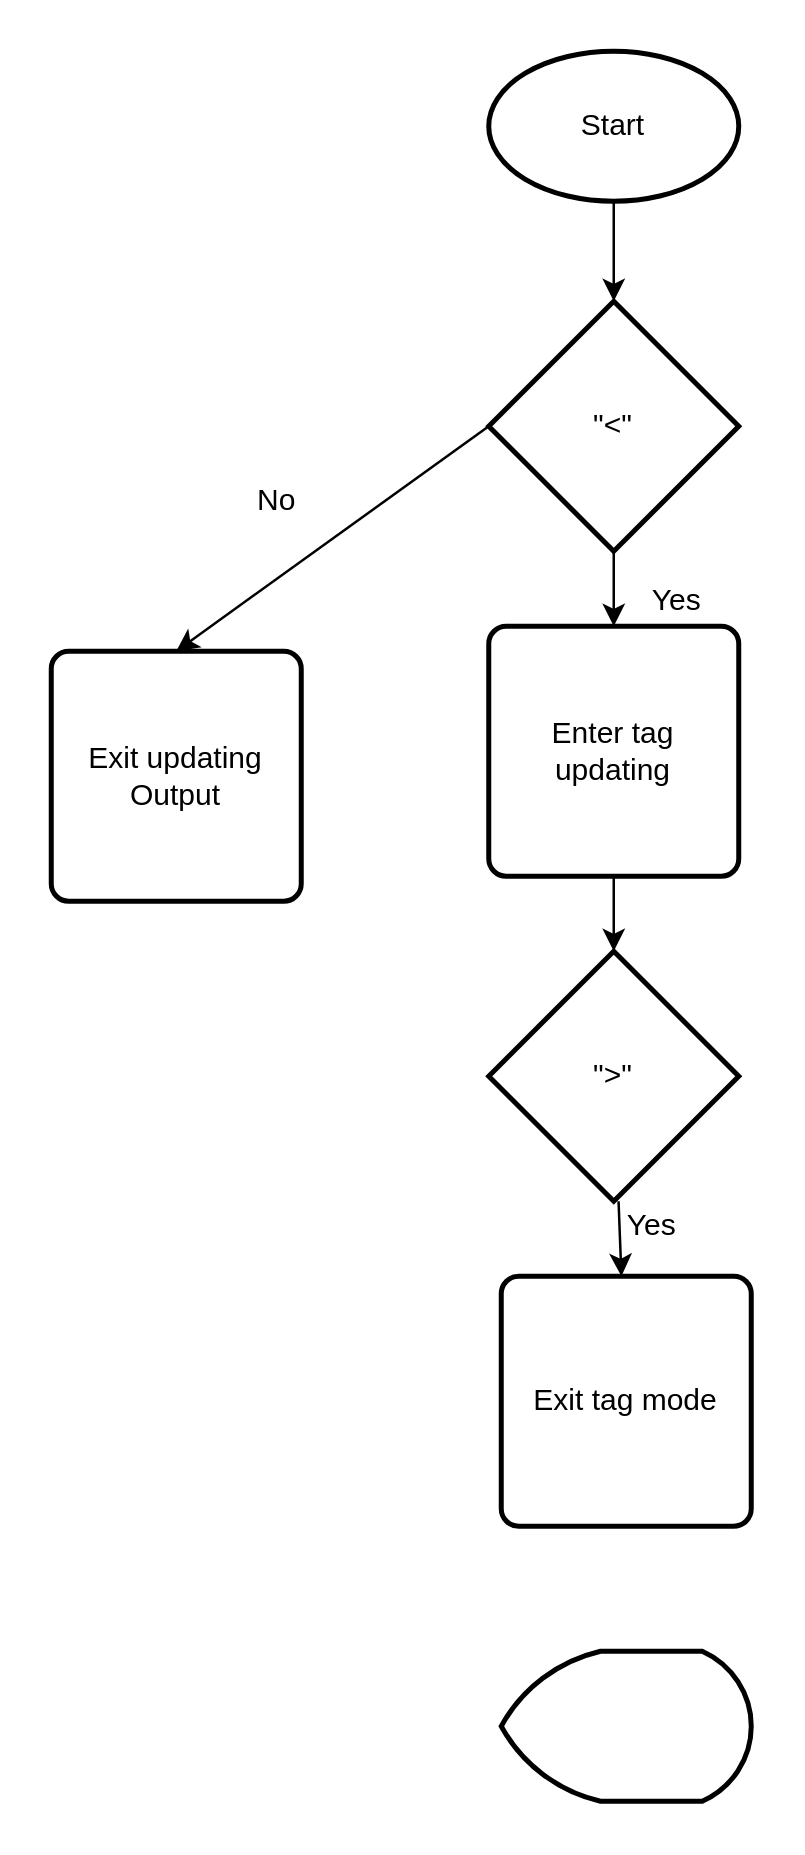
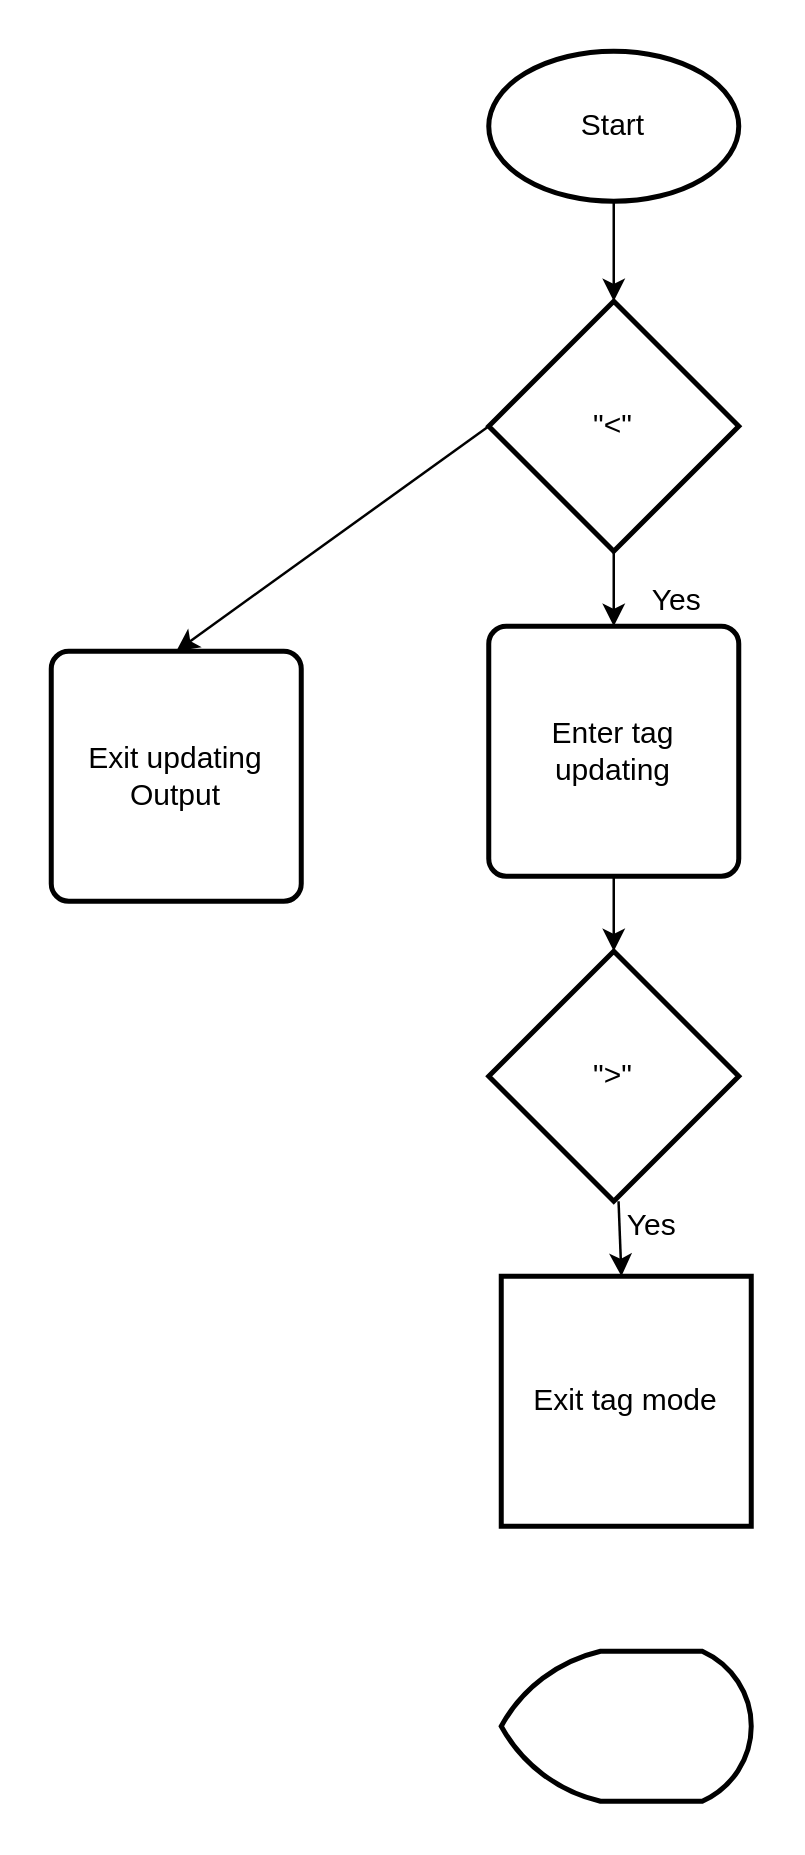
  <mxCell id="0" />
  <mxCell id="1" parent="0" />
  <mxCell id="2" value="" style="edgeStyle=none;html=1;" edge="1" parent="1" source="3" target="6"><mxGeometry relative="1" as="geometry" /></mxCell>
  <mxCell id="3" value="Start" style="strokeWidth=2;html=1;shape=mxgraph.flowchart.start_1;whiteSpace=wrap;" vertex="1" parent="1"><mxGeometry x="195" y="20" width="100" height="60" as="geometry" /></mxCell>
  <mxCell id="4" value="" style="edgeStyle=none;html=1;" edge="1" parent="1" source="6" target="8"><mxGeometry relative="1" as="geometry" /></mxCell>
  <mxCell id="5" style="edgeStyle=none;html=1;exitX=0;exitY=0.5;exitDx=0;exitDy=0;exitPerimeter=0;entryX=0.5;entryY=0;entryDx=0;entryDy=0;" edge="1" parent="1" source="6" target="14"><mxGeometry relative="1" as="geometry" /></mxCell>
  <mxCell id="6" value="&quot;&amp;lt;&quot;&lt;br&gt;" style="strokeWidth=2;html=1;shape=mxgraph.flowchart.decision;whiteSpace=wrap;" vertex="1" parent="1"><mxGeometry x="195" y="120" width="100" height="100" as="geometry" /></mxCell>
  <mxCell id="7" value="" style="edgeStyle=none;html=1;" edge="1" parent="1" source="8" target="11"><mxGeometry relative="1" as="geometry" /></mxCell>
  <mxCell id="8" value="Enter tag updating" style="rounded=1;whiteSpace=wrap;html=1;absoluteArcSize=1;arcSize=14;strokeWidth=2;" vertex="1" parent="1"><mxGeometry x="195" y="250" width="100" height="100" as="geometry" /></mxCell>
- <mxCell id="9" value="Exit tag mode" style="rounded=1;whiteSpace=wrap;html=1;absoluteArcSize=1;arcSize=14;strokeWidth=2;" vertex="1" parent="1"><mxGeometry x="200" y="510" width="100" height="100" as="geometry" /></mxCell>
+ <mxCell id="9" value="Exit tag mode" style="whiteSpace=wrap;html=1;absoluteArcSize=1;arcSize=14;strokeWidth=2;rounded=0;" vertex="1" parent="1"><mxGeometry x="200" y="510" width="100" height="100" as="geometry" /></mxCell>
  <mxCell id="10" value="" style="edgeStyle=none;html=1;" edge="1" parent="1" source="11" target="9"><mxGeometry relative="1" as="geometry" /></mxCell>
  <mxCell id="11" value="&quot;&amp;gt;&quot;" style="strokeWidth=2;html=1;shape=mxgraph.flowchart.decision;whiteSpace=wrap;" vertex="1" parent="1"><mxGeometry x="195" y="380" width="100" height="100" as="geometry" /></mxCell>
  <mxCell id="12" value="Yes" style="text;html=1;align=center;verticalAlign=middle;resizable=0;points=[];autosize=1;strokeColor=none;fillColor=none;" vertex="1" parent="1"><mxGeometry x="250" y="225" width="40" height="30" as="geometry" /></mxCell>
  <mxCell id="13" value="Yes" style="text;html=1;align=center;verticalAlign=middle;resizable=0;points=[];autosize=1;strokeColor=none;fillColor=none;" vertex="1" parent="1"><mxGeometry x="240" y="475" width="40" height="30" as="geometry" /></mxCell>
  <mxCell id="14" value="Exit updating&lt;br&gt;Output" style="rounded=1;whiteSpace=wrap;html=1;absoluteArcSize=1;arcSize=14;strokeWidth=2;" vertex="1" parent="1"><mxGeometry x="20" y="260" width="100" height="100" as="geometry" /></mxCell>
- <mxCell id="15" value="No" style="text;html=1;align=center;verticalAlign=middle;resizable=0;points=[];autosize=1;strokeColor=none;fillColor=none;" vertex="1" parent="1"><mxGeometry x="90" y="185" width="40" height="30" as="geometry" /></mxCell>
  <mxCell id="16" value="" style="strokeWidth=2;html=1;shape=mxgraph.flowchart.display;whiteSpace=wrap;" vertex="1" parent="1"><mxGeometry x="200" y="660" width="100" height="60" as="geometry" /></mxCell>
